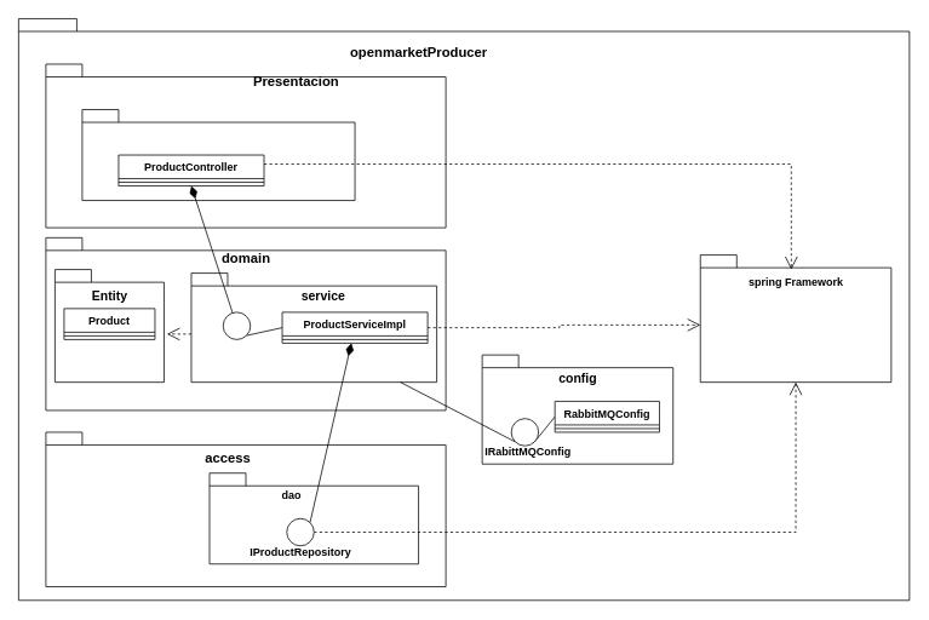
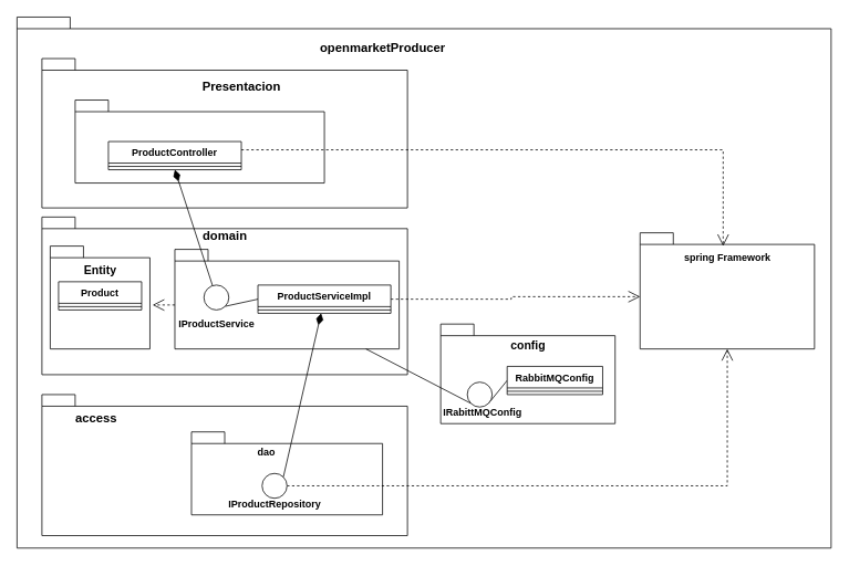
  <mxCell id="0" />
  <mxCell id="1" parent="0" />
  <mxCell id="2" value="dao" style="text;align=center;fontStyle=1;verticalAlign=middle;spacingLeft=3;spacingRight=3;strokeColor=none;rotatable=0;points=[[0,0.5],[1,0.5]];portConstraint=eastwest;html=1;fontSize=14;" parent="1" vertex="1"><mxGeometry x="265" y="530" width="80" height="26" as="geometry" /></mxCell>
  <mxCell id="3" value="" style="shape=folder;fontStyle=1;spacingTop=10;tabWidth=40;tabHeight=14;tabPosition=left;html=1;whiteSpace=wrap;" parent="1" vertex="1"><mxGeometry x="20" y="20" width="980" height="640" as="geometry" /></mxCell>
  <mxCell id="4" value="" style="shape=folder;fontStyle=1;spacingTop=10;tabWidth=40;tabHeight=14;tabPosition=left;html=1;whiteSpace=wrap;" parent="1" vertex="1"><mxGeometry x="50" y="70" width="440" height="180" as="geometry" /></mxCell>
- <mxCell id="5" value="Presentacion" style="text;align=center;fontStyle=1;verticalAlign=middle;spacingLeft=3;spacingRight=3;strokeColor=none;rotatable=0;points=[[0,0.5],[1,0.5]];portConstraint=eastwest;html=1;fontSize=15;" parent="1" vertex="1"><mxGeometry x="285" y="75" width="80" height="26" as="geometry" /></mxCell>
+ <mxCell id="5" value="Presentacion" style="text;align=center;fontStyle=1;verticalAlign=middle;spacingLeft=3;spacingRight=3;strokeColor=none;rotatable=0;points=[[0,0.5],[1,0.5]];portConstraint=eastwest;html=1;fontSize=15;" parent="1" vertex="1"><mxGeometry x="250" y="90" width="80" height="26" as="geometry" /></mxCell>
  <mxCell id="6" value="" style="shape=folder;fontStyle=1;spacingTop=10;tabWidth=40;tabHeight=14;tabPosition=left;html=1;whiteSpace=wrap;" parent="1" vertex="1"><mxGeometry x="50" y="261" width="440" height="190" as="geometry" /></mxCell>
  <mxCell id="7" value="domain" style="text;align=center;fontStyle=1;verticalAlign=middle;spacingLeft=3;spacingRight=3;strokeColor=none;rotatable=0;points=[[0,0.5],[1,0.5]];portConstraint=eastwest;html=1;fontSize=15;" parent="1" vertex="1"><mxGeometry x="230" y="270" width="80" height="26" as="geometry" /></mxCell>
  <mxCell id="8" value="" style="shape=folder;fontStyle=1;spacingTop=10;tabWidth=40;tabHeight=14;tabPosition=left;html=1;whiteSpace=wrap;" parent="1" vertex="1"><mxGeometry x="50" y="475" width="440" height="170" as="geometry" /></mxCell>
- <mxCell id="9" value="access" style="text;align=center;fontStyle=1;verticalAlign=middle;spacingLeft=3;spacingRight=3;strokeColor=none;rotatable=0;points=[[0,0.5],[1,0.5]];portConstraint=eastwest;html=1;fontSize=15;" parent="1" vertex="1"><mxGeometry x="210" y="490" width="80" height="26" as="geometry" /></mxCell>
+ <mxCell id="9" value="access" style="text;align=center;fontStyle=1;verticalAlign=middle;spacingLeft=3;spacingRight=3;strokeColor=none;rotatable=0;points=[[0,0.5],[1,0.5]];portConstraint=eastwest;html=1;fontSize=15;" parent="1" vertex="1"><mxGeometry x="75" y="490" width="80" height="26" as="geometry" /></mxCell>
  <mxCell id="10" value="" style="shape=folder;fontStyle=1;spacingTop=10;tabWidth=40;tabHeight=14;tabPosition=left;html=1;whiteSpace=wrap;" parent="1" vertex="1"><mxGeometry x="770" y="280" width="210" height="140" as="geometry" /></mxCell>
  <mxCell id="11" value="spring Framework" style="text;align=center;fontStyle=1;verticalAlign=middle;spacingLeft=3;spacingRight=3;strokeColor=none;rotatable=0;points=[[0,0.5],[1,0.5]];portConstraint=eastwest;html=1;" parent="1" vertex="1"><mxGeometry x="825" y="296" width="100" height="30" as="geometry" /></mxCell>
  <mxCell id="12" value="" style="shape=folder;fontStyle=1;spacingTop=10;tabWidth=40;tabHeight=14;tabPosition=left;html=1;whiteSpace=wrap;" parent="1" vertex="1"><mxGeometry x="90" y="120" width="300" height="100" as="geometry" /></mxCell>
  <mxCell id="13" style="edgeStyle=orthogonalEdgeStyle;rounded=0;orthogonalLoop=1;jettySize=auto;html=1;dashed=1;endArrow=open;endFill=0;endSize=12;" parent="1" source="14" target="11" edge="1"><mxGeometry relative="1" as="geometry"><mxPoint x="695" y="240" as="targetPoint" /><Array as="points"><mxPoint x="870" y="180" /></Array></mxGeometry></mxCell>
  <mxCell id="14" value="ProductController" style="swimlane;fontStyle=1;align=center;verticalAlign=top;childLayout=stackLayout;horizontal=1;startSize=26;horizontalStack=0;resizeParent=1;resizeParentMax=0;resizeLast=0;collapsible=1;marginBottom=0;whiteSpace=wrap;html=1;" parent="1" vertex="1"><mxGeometry x="130" y="170" width="160" height="34" as="geometry" /></mxCell>
  <mxCell id="15" value="" style="line;strokeWidth=1;fillColor=none;align=left;verticalAlign=middle;spacingTop=-1;spacingLeft=3;spacingRight=3;rotatable=0;labelPosition=right;points=[];portConstraint=eastwest;strokeColor=inherit;" parent="14" vertex="1"><mxGeometry y="26" width="160" height="8" as="geometry" /></mxCell>
  <mxCell id="16" style="edgeStyle=orthogonalEdgeStyle;rounded=0;orthogonalLoop=1;jettySize=auto;html=1;exitX=0;exitY=0;exitDx=0;exitDy=67;exitPerimeter=0;entryX=1.027;entryY=0.567;entryDx=0;entryDy=0;entryPerimeter=0;endSize=12;endArrow=open;endFill=0;dashed=1;" edge="1" parent="1" source="17" target="31"><mxGeometry relative="1" as="geometry" /></mxCell>
  <mxCell id="17" value="" style="shape=folder;fontStyle=1;spacingTop=10;tabWidth=40;tabHeight=14;tabPosition=left;html=1;whiteSpace=wrap;" parent="1" vertex="1"><mxGeometry x="210" y="300" width="270" height="120" as="geometry" /></mxCell>
- <mxCell id="18" value="service" style="text;align=center;fontStyle=1;verticalAlign=middle;spacingLeft=3;spacingRight=3;strokeColor=none;rotatable=0;points=[[0,0.5],[1,0.5]];portConstraint=eastwest;html=1;fontSize=14;" parent="1" vertex="1"><mxGeometry x="315" y="314.5" width="80" height="23" as="geometry" /></mxCell>
  <mxCell id="19" style="rounded=0;orthogonalLoop=1;jettySize=auto;html=1;entryX=1;entryY=1;entryDx=0;entryDy=0;endArrow=none;endFill=0;exitX=0;exitY=0.5;exitDx=0;exitDy=0;exitPerimeter=0;" parent="1" source="21" target="24" edge="1"><mxGeometry relative="1" as="geometry" /></mxCell>
  <mxCell id="20" style="edgeStyle=orthogonalEdgeStyle;rounded=0;orthogonalLoop=1;jettySize=auto;html=1;entryX=0;entryY=0;entryDx=0;entryDy=77;entryPerimeter=0;dashed=1;endArrow=open;endFill=0;endSize=12;" parent="1" source="21" target="10" edge="1"><mxGeometry relative="1" as="geometry" /></mxCell>
  <mxCell id="21" value="ProductServiceImpl" style="swimlane;fontStyle=1;align=center;verticalAlign=top;childLayout=stackLayout;horizontal=1;startSize=26;horizontalStack=0;resizeParent=1;resizeParentMax=0;resizeLast=0;collapsible=1;marginBottom=0;whiteSpace=wrap;html=1;" parent="1" vertex="1"><mxGeometry x="310" y="343" width="160" height="34" as="geometry" /></mxCell>
  <mxCell id="22" value="" style="line;strokeWidth=1;fillColor=none;align=left;verticalAlign=middle;spacingTop=-1;spacingLeft=3;spacingRight=3;rotatable=0;labelPosition=right;points=[];portConstraint=eastwest;strokeColor=inherit;" parent="21" vertex="1"><mxGeometry y="26" width="160" height="8" as="geometry" /></mxCell>
  <mxCell id="23" style="rounded=0;orthogonalLoop=1;jettySize=auto;html=1;entryX=0.5;entryY=1;entryDx=0;entryDy=0;endArrow=diamondThin;endFill=1;endSize=12;" parent="1" source="24" target="14" edge="1"><mxGeometry relative="1" as="geometry"><mxPoint x="300" y="230" as="targetPoint" /></mxGeometry></mxCell>
  <mxCell id="24" value="" style="ellipse;" parent="1" vertex="1"><mxGeometry x="245" y="343" width="30" height="30" as="geometry" /></mxCell>
  <mxCell id="25" value="" style="shape=folder;fontStyle=1;spacingTop=10;tabWidth=40;tabHeight=14;tabPosition=left;html=1;whiteSpace=wrap;" parent="1" vertex="1"><mxGeometry x="230" y="520" width="230" height="100" as="geometry" /></mxCell>
  <mxCell id="26" style="edgeStyle=orthogonalEdgeStyle;rounded=0;orthogonalLoop=1;jettySize=auto;html=1;startArrow=none;startFill=0;dashed=1;endArrow=open;endFill=0;endSize=12;" parent="1" source="27" target="10" edge="1"><mxGeometry relative="1" as="geometry" /></mxCell>
  <mxCell id="27" value="" style="ellipse;" parent="1" vertex="1"><mxGeometry x="315" y="570" width="30" height="30" as="geometry" /></mxCell>
  <mxCell id="28" value="IProductRepository" style="text;align=center;fontStyle=1;verticalAlign=middle;spacingLeft=3;spacingRight=3;strokeColor=none;rotatable=0;points=[[0,0.5],[1,0.5]];portConstraint=eastwest;html=1;" parent="1" vertex="1"><mxGeometry x="290" y="594" width="80" height="26" as="geometry" /></mxCell>
+ <mxCell id="29" value="IProductService" style="text;align=center;fontStyle=1;verticalAlign=middle;spacingLeft=3;spacingRight=3;strokeColor=none;rotatable=0;points=[[0,0.5],[1,0.5]];portConstraint=eastwest;html=1;" parent="1" vertex="1"><mxGeometry x="220" y="377" width="80" height="26" as="geometry" /></mxCell>
  <mxCell id="30" value="openmarketProducer" style="text;align=center;fontStyle=1;verticalAlign=middle;spacingLeft=3;spacingRight=3;strokeColor=none;rotatable=0;points=[[0,0.5],[1,0.5]];portConstraint=eastwest;html=1;fontSize=15;" parent="1" vertex="1"><mxGeometry x="420" y="44" width="80" height="26" as="geometry" /></mxCell>
  <mxCell id="31" value="" style="shape=folder;fontStyle=1;spacingTop=10;tabWidth=40;tabHeight=14;tabPosition=left;html=1;whiteSpace=wrap;" parent="1" vertex="1"><mxGeometry x="60" y="296" width="120" height="124" as="geometry" /></mxCell>
  <mxCell id="32" style="rounded=0;orthogonalLoop=1;jettySize=auto;html=1;startArrow=diamondThin;startFill=1;startSize=12;endArrow=none;endFill=0;entryX=1;entryY=0;entryDx=0;entryDy=0;" parent="1" source="21" target="27" edge="1"><mxGeometry relative="1" as="geometry"><mxPoint x="265" y="580" as="targetPoint" /></mxGeometry></mxCell>
  <mxCell id="33" value="dao" style="text;align=center;fontStyle=1;verticalAlign=middle;spacingLeft=3;spacingRight=3;strokeColor=none;rotatable=0;points=[[0,0.5],[1,0.5]];portConstraint=eastwest;html=1;" parent="1" vertex="1"><mxGeometry x="280" y="532" width="80" height="26" as="geometry" /></mxCell>
  <mxCell id="34" value="Product" style="swimlane;fontStyle=1;align=center;verticalAlign=top;childLayout=stackLayout;horizontal=1;startSize=26;horizontalStack=0;resizeParent=1;resizeParentMax=0;resizeLast=0;collapsible=1;marginBottom=0;whiteSpace=wrap;html=1;" vertex="1" parent="1"><mxGeometry x="70" y="339" width="100" height="34" as="geometry" /></mxCell>
  <mxCell id="35" value="" style="line;strokeWidth=1;fillColor=none;align=left;verticalAlign=middle;spacingTop=-1;spacingLeft=3;spacingRight=3;rotatable=0;labelPosition=right;points=[];portConstraint=eastwest;strokeColor=inherit;" vertex="1" parent="34"><mxGeometry y="26" width="100" height="8" as="geometry" /></mxCell>
  <mxCell id="36" value="Entity" style="text;align=center;fontStyle=1;verticalAlign=middle;spacingLeft=3;spacingRight=3;strokeColor=none;rotatable=0;points=[[0,0.5],[1,0.5]];portConstraint=eastwest;html=1;fontSize=14;" vertex="1" parent="1"><mxGeometry x="80" y="313" width="80" height="26" as="geometry" /></mxCell>
  <mxCell id="37" value="" style="shape=folder;fontStyle=1;spacingTop=10;tabWidth=40;tabHeight=14;tabPosition=left;html=1;whiteSpace=wrap;" vertex="1" parent="1"><mxGeometry x="530" y="390" width="210" height="120" as="geometry" /></mxCell>
  <mxCell id="38" style="rounded=0;orthogonalLoop=1;jettySize=auto;html=1;exitX=0;exitY=0.5;exitDx=0;exitDy=0;entryX=1;entryY=1;entryDx=0;entryDy=0;endArrow=none;endFill=0;" edge="1" parent="1" source="39" target="43"><mxGeometry relative="1" as="geometry" /></mxCell>
  <mxCell id="39" value="RabbitMQConfig" style="swimlane;fontStyle=1;align=center;verticalAlign=top;childLayout=stackLayout;horizontal=1;startSize=26;horizontalStack=0;resizeParent=1;resizeParentMax=0;resizeLast=0;collapsible=1;marginBottom=0;whiteSpace=wrap;html=1;" vertex="1" parent="1"><mxGeometry x="610" y="441" width="115" height="34" as="geometry" /></mxCell>
  <mxCell id="40" value="" style="line;strokeWidth=1;fillColor=none;align=left;verticalAlign=middle;spacingTop=-1;spacingLeft=3;spacingRight=3;rotatable=0;labelPosition=right;points=[];portConstraint=eastwest;strokeColor=inherit;" vertex="1" parent="39"><mxGeometry y="26" width="115" height="8" as="geometry" /></mxCell>
  <mxCell id="41" value="config" style="text;align=center;fontStyle=1;verticalAlign=middle;spacingLeft=3;spacingRight=3;strokeColor=none;rotatable=0;points=[[0,0.5],[1,0.5]];portConstraint=eastwest;html=1;fontSize=14;" vertex="1" parent="1"><mxGeometry x="595" y="403" width="80" height="26" as="geometry" /></mxCell>
  <mxCell id="42" style="rounded=0;orthogonalLoop=1;jettySize=auto;html=1;entryX=0.852;entryY=1;entryDx=0;entryDy=0;entryPerimeter=0;endArrow=none;endFill=0;exitX=0;exitY=1;exitDx=0;exitDy=0;" edge="1" parent="1" source="43" target="17"><mxGeometry relative="1" as="geometry" /></mxCell>
  <mxCell id="43" value="" style="ellipse;" vertex="1" parent="1"><mxGeometry x="562" y="460" width="30" height="30" as="geometry" /></mxCell>
  <mxCell id="44" value="IRabittMQConfig" style="text;align=center;fontStyle=1;verticalAlign=middle;spacingLeft=3;spacingRight=3;strokeColor=none;rotatable=0;points=[[0,0.5],[1,0.5]];portConstraint=eastwest;html=1;" vertex="1" parent="1"><mxGeometry x="540" y="484" width="80" height="26" as="geometry" /></mxCell>
